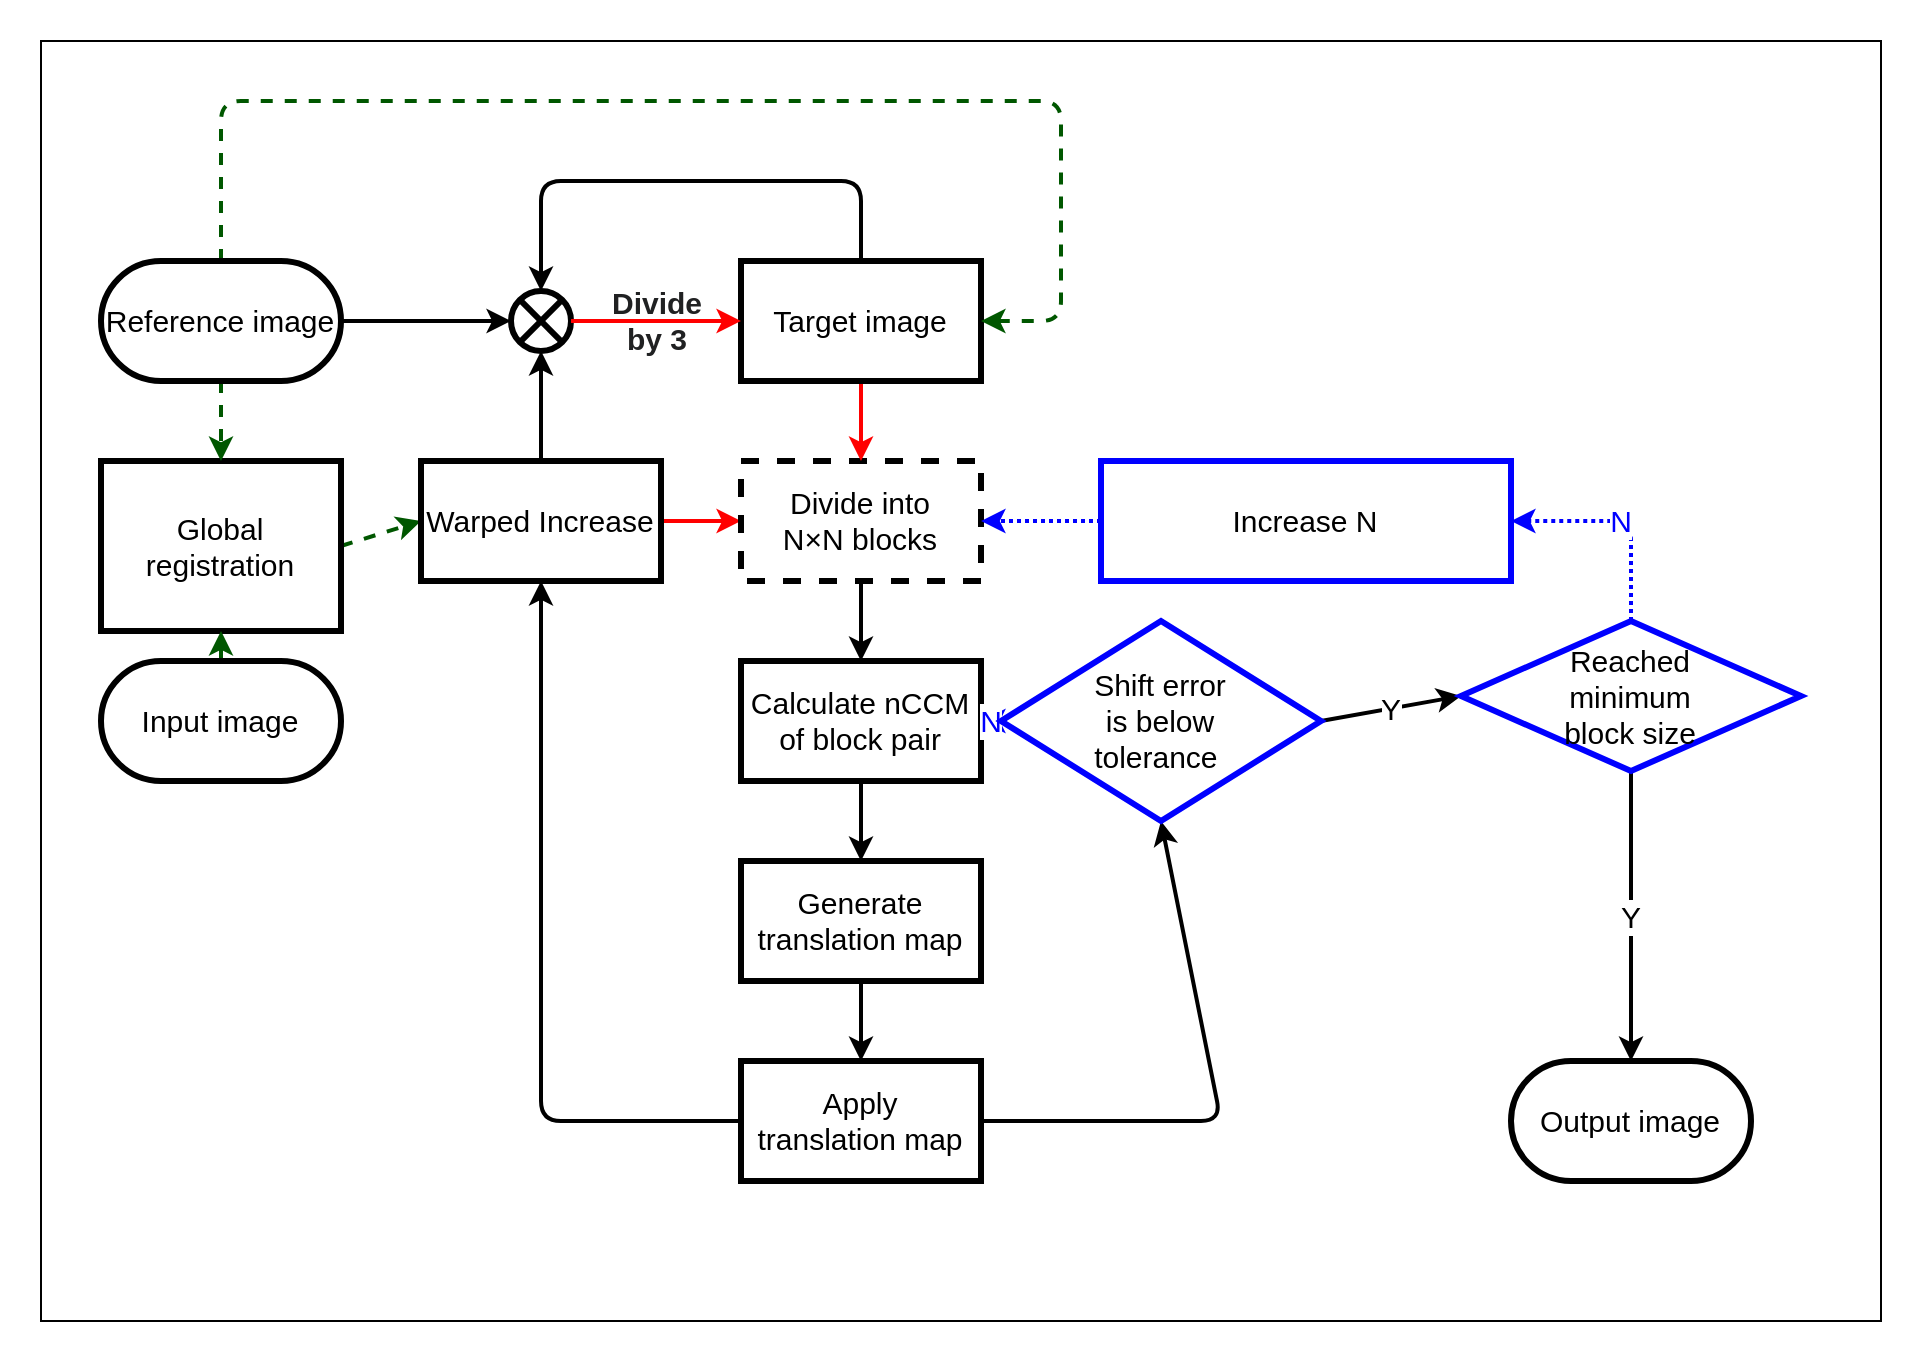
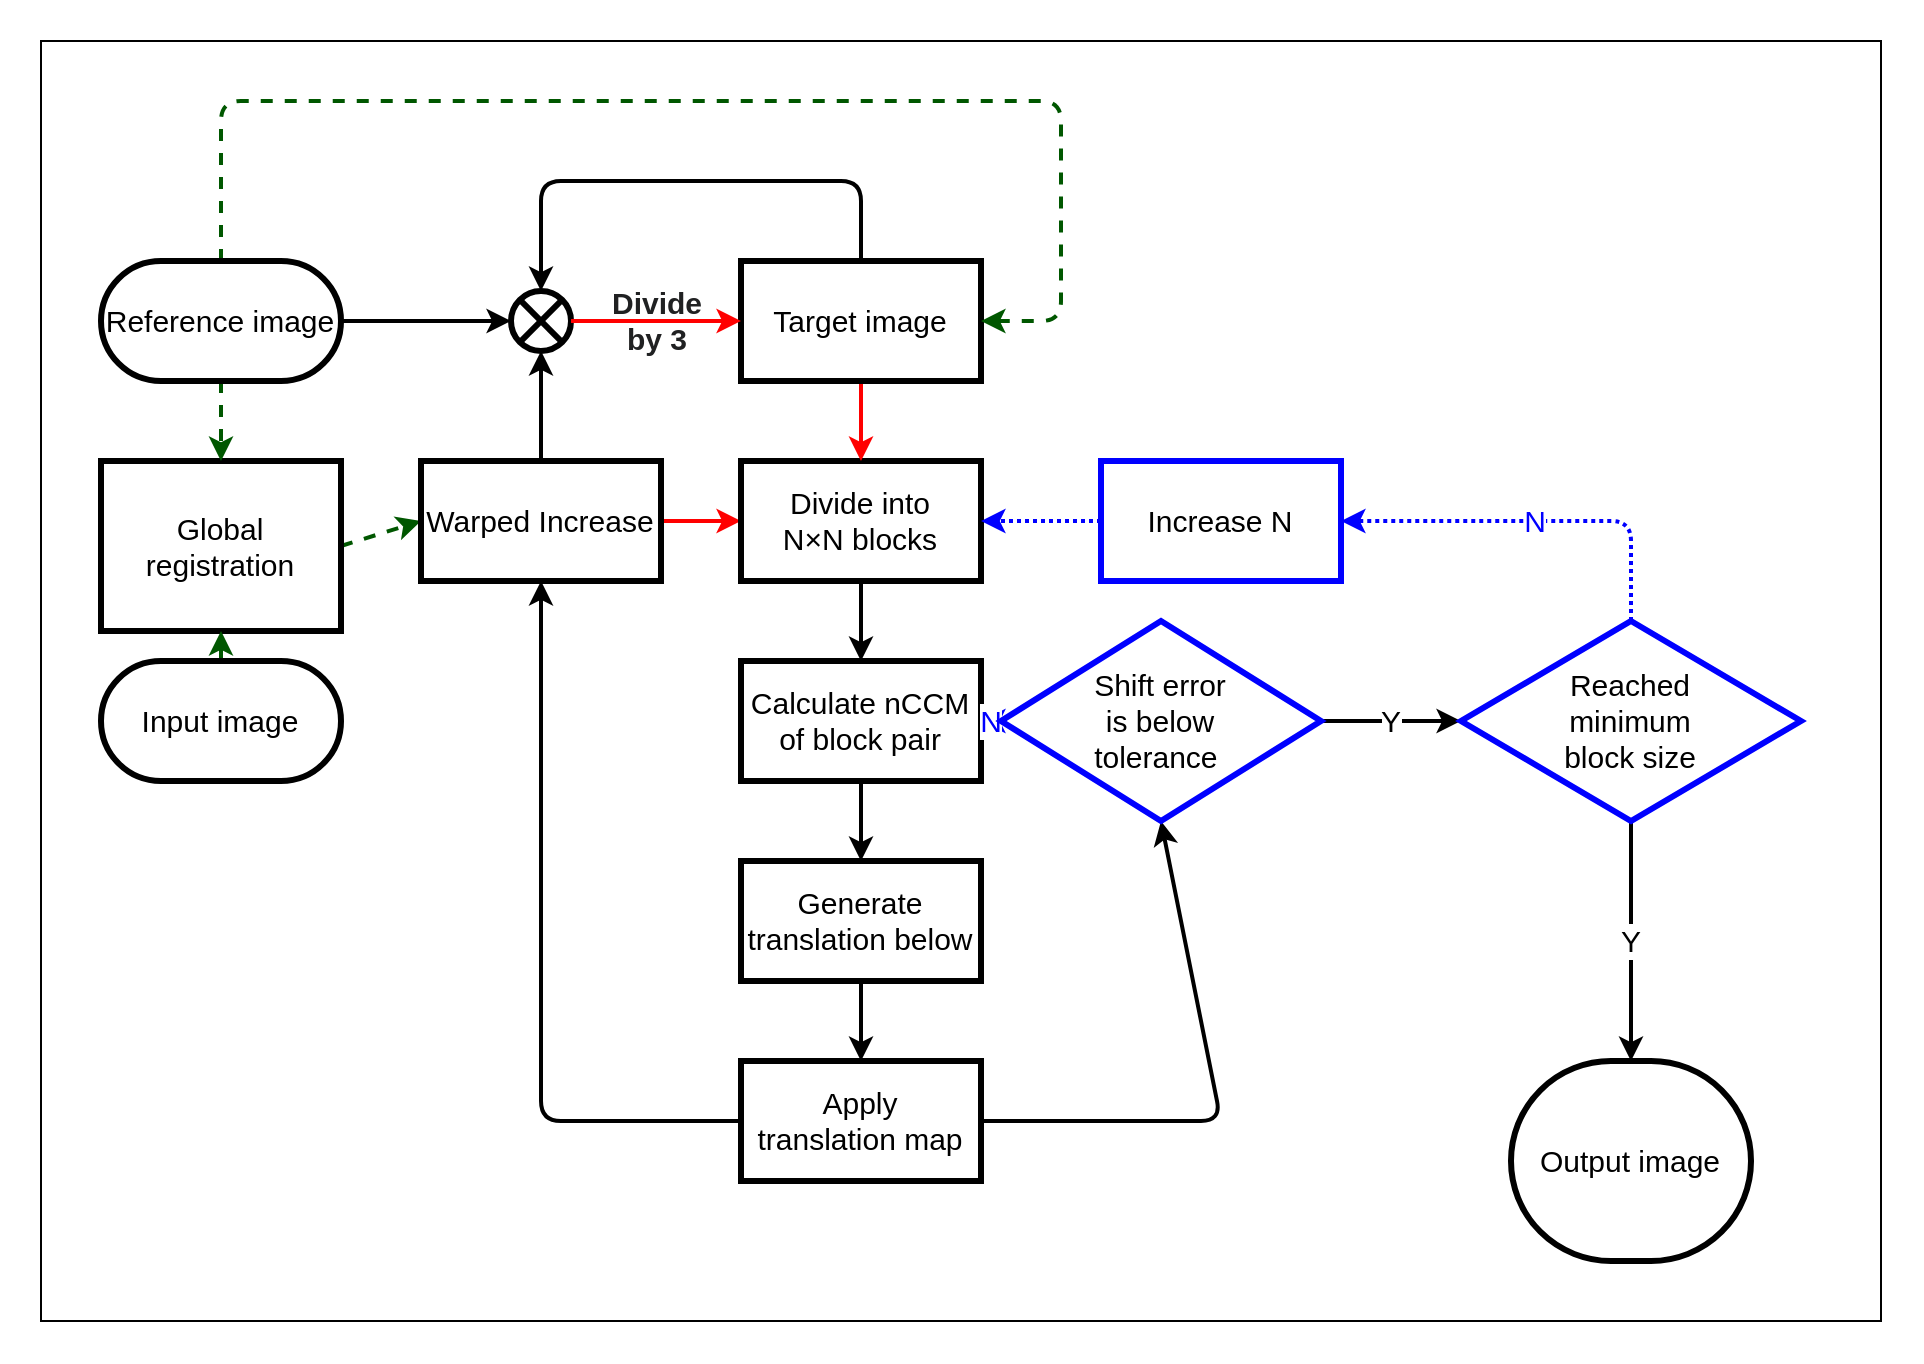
  <mxCell id="0" />
  <mxCell id="1" parent="0" />
  <mxCell id="2" value="" style="rounded=0;whiteSpace=wrap;html=1;fillColor=#FFFFFF;" vertex="1" parent="1"><mxGeometry width="920" height="640" as="geometry" x="20" y="20" /></mxCell>
  <mxCell id="3" style="edgeStyle=none;html=1;exitX=1;exitY=0.5;exitDx=0;exitDy=0;entryX=0;entryY=0.5;entryDx=0;entryDy=0;dashed=1;fontSize=15;fontColor=#000000;strokeWidth=2;strokeColor=#005700;fillColor=#008a00;" parent="1" source="4" target="7" edge="1"><mxGeometry relative="1" as="geometry" /></mxCell>
  <mxCell id="4" value="Global registration" style="rounded=0;whiteSpace=wrap;html=1;fontSize=15;fontColor=#000000;fillColor=none;strokeColor=#000000;strokeWidth=3;" parent="1" vertex="1"><mxGeometry x="50" y="230" width="120" height="85" as="geometry" /></mxCell>
  <mxCell id="5" style="edgeStyle=none;html=1;exitX=1;exitY=0.5;exitDx=0;exitDy=0;entryX=0;entryY=0.5;entryDx=0;entryDy=0;fontSize=15;fillColor=#e3c800;fontColor=#000000;strokeColor=#FF0000;strokeWidth=2;" parent="1" source="7" target="9" edge="1"><mxGeometry relative="1" as="geometry" /></mxCell>
  <mxCell id="6" style="edgeStyle=none;html=1;exitX=0.5;exitY=0;exitDx=0;exitDy=0;entryX=0.5;entryY=1;entryDx=0;entryDy=0;fontSize=15;fontColor=#000000;strokeColor=#000000;strokeWidth=2;" parent="1" source="7" target="35" edge="1"><mxGeometry relative="1" as="geometry"><mxPoint x="270" y="190" as="targetPoint" /></mxGeometry></mxCell>
  <mxCell id="7" value="Warped Increase" style="rounded=0;whiteSpace=wrap;html=1;fontSize=15;fontColor=#000000;fillColor=none;strokeColor=#000000;strokeWidth=3;" parent="1" vertex="1"><mxGeometry x="210" y="230" width="120" height="60" as="geometry" /></mxCell>
  <mxCell id="8" value="" style="edgeStyle=none;html=1;fontSize=15;fontColor=#000000;strokeColor=#000000;strokeWidth=2;" parent="1" source="9" target="14" edge="1"><mxGeometry relative="1" as="geometry" /></mxCell>
- <mxCell id="9" value="&lt;span style=&quot;background-color: rgb(255 , 255 , 255)&quot;&gt;D&lt;font style=&quot;font-size: 15px&quot;&gt;ivide into &lt;br style=&quot;font-size: 15px&quot;&gt;N&lt;span style=&quot;font-family: &amp;#34;arial&amp;#34; , sans-serif ; text-align: left ; font-size: 15px&quot;&gt;×&lt;/span&gt;N blocks&lt;/font&gt;&lt;/span&gt;" style="rounded=0;whiteSpace=wrap;html=1;fontSize=15;fontColor=#000000;fillColor=none;strokeColor=#000000;strokeWidth=3;dashed=1;" parent="1" vertex="1"><mxGeometry x="370" y="230" width="120" height="60" as="geometry" /></mxCell>
+ <mxCell id="9" value="&lt;span style=&quot;background-color: rgb(255 , 255 , 255)&quot;&gt;D&lt;font style=&quot;font-size: 15px&quot;&gt;ivide into &lt;br style=&quot;font-size: 15px&quot;&gt;N&lt;span style=&quot;font-family: &amp;#34;arial&amp;#34; , sans-serif ; text-align: left ; font-size: 15px&quot;&gt;×&lt;/span&gt;N blocks&lt;/font&gt;&lt;/span&gt;" style="rounded=0;whiteSpace=wrap;html=1;fontSize=15;fontColor=#000000;fillColor=none;strokeColor=#000000;strokeWidth=3;" parent="1" vertex="1"><mxGeometry x="370" y="230" width="120" height="60" as="geometry" /></mxCell>
  <mxCell id="10" style="edgeStyle=none;html=1;exitX=0.5;exitY=1;exitDx=0;exitDy=0;entryX=0.5;entryY=0;entryDx=0;entryDy=0;fontSize=15;fillColor=#e3c800;fontColor=#000000;strokeColor=#FF0000;strokeWidth=2;" parent="1" source="12" target="9" edge="1"><mxGeometry relative="1" as="geometry" /></mxCell>
  <mxCell id="11" style="edgeStyle=none;html=1;exitX=0.5;exitY=0;exitDx=0;exitDy=0;entryX=0.5;entryY=0;entryDx=0;entryDy=0;fontSize=15;fontColor=#000000;strokeColor=#000000;strokeWidth=2;" parent="1" source="12" target="35" edge="1"><mxGeometry relative="1" as="geometry"><Array as="points"><mxPoint x="430" y="90" /><mxPoint x="270" y="90" /></Array><mxPoint x="270" y="130" as="targetPoint" /></mxGeometry></mxCell>
  <mxCell id="12" value="Target image" style="rounded=0;whiteSpace=wrap;html=1;fontSize=15;fontColor=#000000;fillColor=none;strokeColor=#000000;strokeWidth=3;" parent="1" vertex="1"><mxGeometry x="370" y="130" width="120" height="60" as="geometry" /></mxCell>
  <mxCell id="13" style="edgeStyle=none;html=1;exitX=0.5;exitY=1;exitDx=0;exitDy=0;entryX=0.5;entryY=0;entryDx=0;entryDy=0;fontSize=15;fontColor=#000000;strokeColor=#000000;strokeWidth=2;" parent="1" source="14" target="16" edge="1"><mxGeometry relative="1" as="geometry" /></mxCell>
  <mxCell id="14" value="Calculate nCCM of block pair" style="whiteSpace=wrap;html=1;rounded=0;fontSize=15;fontColor=#000000;fillColor=none;strokeColor=#000000;strokeWidth=3;" parent="1" vertex="1"><mxGeometry x="370" y="330" width="120" height="60" as="geometry" /></mxCell>
  <mxCell id="15" style="edgeStyle=none;html=1;exitX=0.5;exitY=1;exitDx=0;exitDy=0;entryX=0.5;entryY=0;entryDx=0;entryDy=0;fontSize=15;fontColor=#000000;strokeColor=#000000;strokeWidth=2;" parent="1" source="16" target="19" edge="1"><mxGeometry relative="1" as="geometry" /></mxCell>
- <mxCell id="16" value="Generate translation map" style="whiteSpace=wrap;html=1;rounded=0;fontSize=15;fontColor=#000000;fillColor=none;strokeColor=#000000;strokeWidth=3;" parent="1" vertex="1"><mxGeometry x="370" y="430" width="120" height="60" as="geometry" /></mxCell>
+ <mxCell id="16" value="Generate translation below" style="whiteSpace=wrap;html=1;rounded=0;fontSize=15;fontColor=#000000;fillColor=none;strokeColor=#000000;strokeWidth=3;" parent="1" vertex="1"><mxGeometry x="370" y="430" width="120" height="60" as="geometry" /></mxCell>
  <mxCell id="17" style="edgeStyle=none;html=1;exitX=1;exitY=0.5;exitDx=0;exitDy=0;entryX=0.5;entryY=1;entryDx=0;entryDy=0;fontSize=15;fontColor=#000000;strokeColor=#000000;strokeWidth=2;" parent="1" source="19" target="22" edge="1"><mxGeometry relative="1" as="geometry"><Array as="points"><mxPoint x="610" y="560" /></Array></mxGeometry></mxCell>
  <mxCell id="18" style="edgeStyle=none;html=1;exitX=0;exitY=0.5;exitDx=0;exitDy=0;entryX=0.5;entryY=1;entryDx=0;entryDy=0;fontSize=15;fontColor=#000000;strokeColor=#000000;strokeWidth=2;" parent="1" source="19" target="7" edge="1"><mxGeometry relative="1" as="geometry"><Array as="points"><mxPoint x="270" y="560" /></Array></mxGeometry></mxCell>
  <mxCell id="19" value="Apply&lt;br&gt;translation map" style="whiteSpace=wrap;html=1;rounded=0;fontSize=15;fontColor=#000000;fillColor=none;strokeColor=#000000;strokeWidth=3;" parent="1" vertex="1"><mxGeometry x="370" y="530" width="120" height="60" as="geometry" /></mxCell>
  <mxCell id="20" value="&lt;font color=&quot;#0000ff&quot;&gt;N&lt;/font&gt;" style="edgeStyle=none;html=1;exitX=0;exitY=0.5;exitDx=0;exitDy=0;entryX=1;entryY=0.5;entryDx=0;entryDy=0;fontSize=15;fillColor=#1ba1e2;fontColor=#000000;strokeWidth=2;labelBackgroundColor=#FFFFFF;strokeColor=#0000FF;dashed=1;dashPattern=1 1;" parent="1" source="22" target="14" edge="1"><mxGeometry relative="1" as="geometry" /></mxCell>
  <mxCell id="21" value="Y" style="edgeStyle=none;html=1;exitX=1;exitY=0.5;exitDx=0;exitDy=0;entryX=0;entryY=0.5;entryDx=0;entryDy=0;fontSize=15;fontColor=#000000;strokeWidth=2;fillColor=#1ba1e2;labelBackgroundColor=#FFFFFF;strokeColor=#000000;" parent="1" source="22" target="25" edge="1"><mxGeometry relative="1" as="geometry" /></mxCell>
  <mxCell id="22" value="Shift error &lt;br&gt;is below&lt;br&gt;tolerance&amp;nbsp;" style="rhombus;whiteSpace=wrap;html=1;rounded=0;fontSize=15;fillColor=none;fontColor=#000000;strokeWidth=3;strokeColor=#0000FF;" parent="1" vertex="1"><mxGeometry x="500" y="310" width="160" height="100" as="geometry" /></mxCell>
  <mxCell id="23" value="&lt;font color=&quot;#0000ff&quot;&gt;N&lt;/font&gt;" style="edgeStyle=none;html=1;exitX=0.5;exitY=0;exitDx=0;exitDy=0;entryX=1;entryY=0.5;entryDx=0;entryDy=0;fontSize=15;fillColor=#1ba1e2;fontColor=#000000;strokeWidth=2;labelBackgroundColor=#FFFFFF;strokeColor=#0000FF;dashed=1;dashPattern=1 1;" parent="1" source="25" target="27" edge="1"><mxGeometry relative="1" as="geometry"><Array as="points"><mxPoint x="815" y="260" /></Array></mxGeometry></mxCell>
  <mxCell id="24" value="Y" style="edgeStyle=none;html=1;exitX=0.5;exitY=1;exitDx=0;exitDy=0;entryX=0.5;entryY=0;entryDx=0;entryDy=0;fontSize=15;fontColor=#000000;labelBackgroundColor=#FFFFFF;strokeColor=#000000;strokeWidth=2;" parent="1" source="25" target="34" edge="1"><mxGeometry relative="1" as="geometry" /></mxCell>
- <mxCell id="25" value="Reached&lt;br&gt;minimum&lt;br&gt;block size" style="rhombus;whiteSpace=wrap;html=1;rounded=0;fontSize=15;fillColor=none;fontColor=#000000;strokeWidth=3;strokeColor=#0000FF;" parent="1" vertex="1"><mxGeometry x="730" y="310" width="170" height="75" as="geometry" /></mxCell>
+ <mxCell id="25" value="Reached&lt;br&gt;minimum&lt;br&gt;block size" style="rhombus;whiteSpace=wrap;html=1;rounded=0;fontSize=15;fillColor=none;fontColor=#000000;strokeWidth=3;strokeColor=#0000FF;" parent="1" vertex="1"><mxGeometry x="730" y="310" width="170" height="100" as="geometry" /></mxCell>
  <mxCell id="26" style="edgeStyle=none;html=1;exitX=0;exitY=0.5;exitDx=0;exitDy=0;entryX=1;entryY=0.5;entryDx=0;entryDy=0;fontSize=15;fillColor=#1ba1e2;fontColor=#000000;strokeWidth=2;strokeColor=#0000FF;dashed=1;dashPattern=1 1;" parent="1" source="27" target="9" edge="1"><mxGeometry relative="1" as="geometry" /></mxCell>
- <mxCell id="27" value="Increase N" style="whiteSpace=wrap;html=1;rounded=0;fontSize=15;fillColor=none;fontColor=#000000;strokeWidth=3;strokeColor=#0000FF;" parent="1" vertex="1"><mxGeometry x="550" y="230" width="205" height="60" as="geometry" /></mxCell>
+ <mxCell id="27" value="Increase N" style="whiteSpace=wrap;html=1;rounded=0;fontSize=15;fillColor=none;fontColor=#000000;strokeWidth=3;strokeColor=#0000FF;" parent="1" vertex="1"><mxGeometry x="550" y="230" width="120" height="60" as="geometry" /></mxCell>
  <mxCell id="28" style="edgeStyle=none;html=1;exitX=0.5;exitY=0;exitDx=0;exitDy=0;entryX=0.5;entryY=1;entryDx=0;entryDy=0;fontSize=15;dashed=1;fontColor=#000000;strokeWidth=2;strokeColor=#005700;fillColor=#008a00;" parent="1" source="29" target="4" edge="1"><mxGeometry relative="1" as="geometry" /></mxCell>
  <mxCell id="29" value="&lt;span&gt;Input image&lt;/span&gt;" style="rounded=1;whiteSpace=wrap;html=1;fontSize=15;arcSize=50;fontColor=#000000;fillColor=none;strokeColor=#000000;strokeWidth=3;" parent="1" vertex="1"><mxGeometry x="50" y="330" width="120" height="60" as="geometry" /></mxCell>
  <mxCell id="30" style="edgeStyle=none;html=1;exitX=1;exitY=0.5;exitDx=0;exitDy=0;entryX=0;entryY=0.5;entryDx=0;entryDy=0;fontSize=15;fontColor=#000000;strokeColor=#000000;strokeWidth=2;" parent="1" source="33" target="35" edge="1"><mxGeometry relative="1" as="geometry"><mxPoint x="210" y="160" as="targetPoint" /></mxGeometry></mxCell>
  <mxCell id="31" style="edgeStyle=none;html=1;exitX=0.5;exitY=1;exitDx=0;exitDy=0;entryX=0.5;entryY=0;entryDx=0;entryDy=0;fontSize=15;dashed=1;fontColor=#000000;strokeWidth=2;strokeColor=#005700;fillColor=#008a00;" parent="1" source="33" target="4" edge="1"><mxGeometry relative="1" as="geometry" /></mxCell>
  <mxCell id="32" style="edgeStyle=none;html=1;exitX=0.5;exitY=0;exitDx=0;exitDy=0;entryX=1;entryY=0.5;entryDx=0;entryDy=0;dashed=1;fontSize=15;fontColor=#000000;strokeWidth=2;strokeColor=#005700;fillColor=#008a00;" parent="1" source="33" target="12" edge="1"><mxGeometry relative="1" as="geometry"><Array as="points"><mxPoint x="110" y="50" /><mxPoint x="530" y="50" /><mxPoint x="530" y="160" /></Array></mxGeometry></mxCell>
  <mxCell id="33" value="&lt;span&gt;Reference image&lt;/span&gt;" style="rounded=1;whiteSpace=wrap;html=1;fontSize=15;arcSize=50;fontColor=#000000;fillColor=none;strokeColor=#000000;strokeWidth=3;" parent="1" vertex="1"><mxGeometry x="50" y="130" width="120" height="60" as="geometry" /></mxCell>
- <mxCell id="34" value="&lt;span&gt;Output image&lt;/span&gt;" style="rounded=1;whiteSpace=wrap;html=1;fontSize=15;arcSize=50;fontColor=#000000;fillColor=none;strokeColor=#000000;strokeWidth=3;" parent="1" vertex="1"><mxGeometry x="755" y="530" width="120" height="60" as="geometry" /></mxCell>
+ <mxCell id="34" value="&lt;span&gt;Output image&lt;/span&gt;" style="rounded=1;whiteSpace=wrap;html=1;fontSize=15;arcSize=50;fontColor=#000000;fillColor=none;strokeColor=#000000;strokeWidth=3;" parent="1" vertex="1"><mxGeometry x="755" y="530" width="120" height="100" as="geometry" /></mxCell>
  <mxCell id="35" value="" style="shape=sumEllipse;perimeter=ellipsePerimeter;whiteSpace=wrap;html=1;backgroundOutline=1;fillColor=none;strokeColor=#000000;strokeWidth=3;" parent="1" vertex="1"><mxGeometry x="255" y="145" width="30" height="30" as="geometry" /></mxCell>
  <mxCell id="36" value="&lt;font style=&quot;font-size: 15px&quot;&gt;&lt;b&gt;&lt;span style=&quot;color: rgb(32 , 33 , 34) ; font-family: sans-serif&quot;&gt;Divide&lt;/span&gt;&lt;br style=&quot;color: rgb(32 , 33 , 34) ; font-family: sans-serif&quot;&gt;&lt;span style=&quot;color: rgb(32 , 33 , 34) ; font-family: sans-serif&quot;&gt;by 3&lt;/span&gt;&lt;/b&gt;&lt;/font&gt;&lt;font color=&quot;#202122&quot; face=&quot;sans-serif&quot;&gt;&lt;br&gt;&lt;/font&gt;" style="edgeStyle=none;html=1;exitX=1;exitY=0.5;exitDx=0;exitDy=0;entryX=0;entryY=0.5;entryDx=0;entryDy=0;fontSize=15;fillColor=#e3c800;fontColor=#000000;strokeWidth=2;strokeColor=#FF0000;labelBackgroundColor=none;" parent="1" source="35" target="12" edge="1"><mxGeometry relative="1" as="geometry"><mxPoint x="330" y="160" as="sourcePoint" /></mxGeometry></mxCell>
